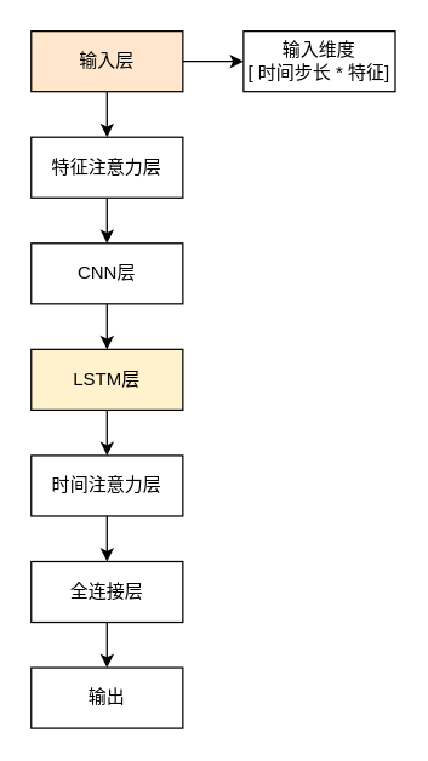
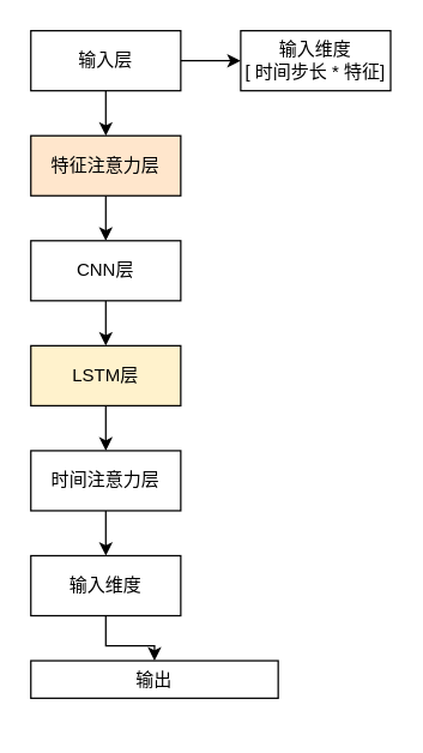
  <mxCell id="0" />
  <mxCell id="1" parent="0" />
  <mxCell id="2" value="" style="edgeStyle=orthogonalEdgeStyle;rounded=0;orthogonalLoop=1;jettySize=auto;html=1;" edge="1" parent="1" source="4" target="5"><mxGeometry relative="1" as="geometry" /></mxCell>
  <mxCell id="3" value="" style="edgeStyle=orthogonalEdgeStyle;rounded=0;orthogonalLoop=1;jettySize=auto;html=1;" edge="1" parent="1" source="4" target="7"><mxGeometry relative="1" as="geometry" /></mxCell>
- <mxCell id="4" value="输入层" style="rounded=0;whiteSpace=wrap;html=1;fillColor=#ffe6cc;" vertex="1" parent="1"><mxGeometry x="20" y="20" width="100" height="40" as="geometry" /></mxCell>
+ <mxCell id="4" value="输入层" style="rounded=0;whiteSpace=wrap;html=1;" vertex="1" parent="1"><mxGeometry x="20" y="20" width="100" height="40" as="geometry" /></mxCell>
  <mxCell id="5" value="输入维度&lt;div&gt;[ 时间步长 * 特征]&lt;/div&gt;" style="rounded=0;whiteSpace=wrap;html=1;" vertex="1" parent="1"><mxGeometry x="160" y="20" width="100" height="40" as="geometry" /></mxCell>
  <mxCell id="6" value="" style="edgeStyle=orthogonalEdgeStyle;rounded=0;orthogonalLoop=1;jettySize=auto;html=1;" edge="1" parent="1" source="7" target="9"><mxGeometry relative="1" as="geometry" /></mxCell>
- <mxCell id="7" value="特征注意力层" style="rounded=0;whiteSpace=wrap;html=1;" vertex="1" parent="1"><mxGeometry x="20" y="90" width="100" height="40" as="geometry" /></mxCell>
+ <mxCell id="7" value="特征注意力层" style="rounded=0;whiteSpace=wrap;html=1;fillColor=#ffe6cc;" vertex="1" parent="1"><mxGeometry x="20" y="90" width="100" height="40" as="geometry" /></mxCell>
  <mxCell id="8" value="" style="edgeStyle=orthogonalEdgeStyle;rounded=0;orthogonalLoop=1;jettySize=auto;html=1;" edge="1" parent="1" source="9" target="11"><mxGeometry relative="1" as="geometry" /></mxCell>
  <mxCell id="9" value="CNN层" style="rounded=0;whiteSpace=wrap;html=1;" vertex="1" parent="1"><mxGeometry x="20" y="160" width="100" height="40" as="geometry" /></mxCell>
  <mxCell id="10" value="" style="edgeStyle=orthogonalEdgeStyle;rounded=0;orthogonalLoop=1;jettySize=auto;html=1;" edge="1" parent="1" source="11" target="13"><mxGeometry relative="1" as="geometry" /></mxCell>
  <mxCell id="11" value="LSTM层" style="rounded=0;whiteSpace=wrap;html=1;fillColor=#fff2cc;" vertex="1" parent="1"><mxGeometry x="20" y="230" width="100" height="40" as="geometry" /></mxCell>
  <mxCell id="12" value="" style="edgeStyle=orthogonalEdgeStyle;rounded=0;orthogonalLoop=1;jettySize=auto;html=1;" edge="1" parent="1" source="13" target="15"><mxGeometry relative="1" as="geometry" /></mxCell>
  <mxCell id="13" value="时间注意力层" style="rounded=0;whiteSpace=wrap;html=1;" vertex="1" parent="1"><mxGeometry x="20" y="300" width="100" height="40" as="geometry" /></mxCell>
  <mxCell id="14" value="" style="edgeStyle=orthogonalEdgeStyle;rounded=0;orthogonalLoop=1;jettySize=auto;html=1;" edge="1" parent="1" source="15" target="16"><mxGeometry relative="1" as="geometry" /></mxCell>
- <mxCell id="15" value="全连接层" style="rounded=0;whiteSpace=wrap;html=1;" vertex="1" parent="1"><mxGeometry x="20" y="370" width="100" height="40" as="geometry" /></mxCell>
- <mxCell id="16" value="输出" style="rounded=0;whiteSpace=wrap;html=1;" vertex="1" parent="1"><mxGeometry x="20" y="440" width="100" height="40" as="geometry" /></mxCell>
+ <mxCell id="15" value="输入维度" style="rounded=0;whiteSpace=wrap;html=1;" vertex="1" parent="1"><mxGeometry x="20" y="370" width="100" height="40" as="geometry" /></mxCell>
+ <mxCell id="16" value="输出" style="rounded=0;whiteSpace=wrap;html=1;" vertex="1" parent="1"><mxGeometry x="20" y="440" width="165" height="25" as="geometry" /></mxCell>
